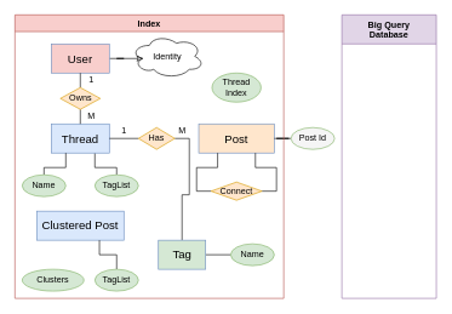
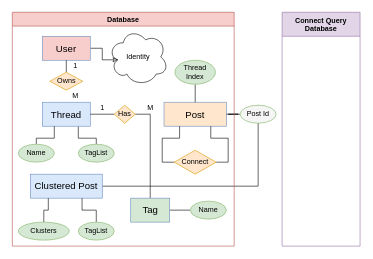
  <mxCell id="0" />
  <mxCell id="1" parent="0" />
  <mxCell id="2" style="edgeStyle=orthogonalEdgeStyle;rounded=0;orthogonalLoop=1;jettySize=auto;html=1;exitX=1;exitY=0.5;exitDx=0;exitDy=0;entryX=0.16;entryY=0.55;entryDx=0;entryDy=0;entryPerimeter=0;endArrow=classic;endFill=0;fontSize=12;" edge="1" parent="1" source="3" target="38"><mxGeometry relative="1" as="geometry" /></mxCell>
  <mxCell id="3" value="User" style="rounded=0;whiteSpace=wrap;html=1;fontStyle=0;fontSize=16;fillColor=#f8cecc;strokeColor=#6c8ebf;" vertex="1" parent="1"><mxGeometry x="70" y="60" width="80" height="40" as="geometry" /></mxCell>
  <mxCell id="4" style="edgeStyle=orthogonalEdgeStyle;rounded=0;orthogonalLoop=1;jettySize=auto;html=1;exitX=0.75;exitY=1;exitDx=0;exitDy=0;entryX=0.5;entryY=0;entryDx=0;entryDy=0;endArrow=none;endFill=0;fontSize=12;" edge="1" parent="1" source="5" target="34"><mxGeometry relative="1" as="geometry" /></mxCell>
  <mxCell id="5" value="Thread" style="rounded=0;whiteSpace=wrap;html=1;fontStyle=0;fontSize=16;fillColor=#dae8fc;strokeColor=#6c8ebf;" vertex="1" parent="1"><mxGeometry x="70" y="170" width="80" height="40" as="geometry" /></mxCell>
  <mxCell id="6" value="Post" style="rounded=0;whiteSpace=wrap;html=1;fontStyle=0;fontSize=16;fillColor=#ffe6cc;strokeColor=#6c8ebf;" vertex="1" parent="1"><mxGeometry x="273" y="170" width="104" height="40" as="geometry" /></mxCell>
  <mxCell id="7" style="edgeStyle=orthogonalEdgeStyle;rounded=0;orthogonalLoop=1;jettySize=auto;html=1;exitX=1;exitY=0.5;exitDx=0;exitDy=0;endArrow=none;endFill=0;fontSize=12;" edge="1" parent="1" source="9" target="27"><mxGeometry relative="1" as="geometry" /></mxCell>
  <mxCell id="8" style="edgeStyle=orthogonalEdgeStyle;rounded=0;orthogonalLoop=1;jettySize=auto;html=1;exitX=0;exitY=0.5;exitDx=0;exitDy=0;entryX=1;entryY=0.5;entryDx=0;entryDy=0;endArrow=none;endFill=0;fontSize=12;" edge="1" parent="1" source="9" target="5"><mxGeometry relative="1" as="geometry" /></mxCell>
- <mxCell id="9" value="&lt;font style=&quot;font-size: 12px;&quot;&gt;Has&lt;/font&gt;" style="shape=rhombus;perimeter=rhombusPerimeter;whiteSpace=wrap;html=1;align=center;fontSize=12;fillColor=#ffe6cc;strokeColor=#d79b00;" vertex="1" parent="1"><mxGeometry x="190" y="175" width="50" height="30" as="geometry" /></mxCell>
+ <mxCell id="9" value="&lt;font style=&quot;font-size: 12px;&quot;&gt;Has&lt;/font&gt;" style="shape=rhombus;perimeter=rhombusPerimeter;whiteSpace=wrap;html=1;align=center;fontSize=12;fillColor=#ffe6cc;strokeColor=#d79b00;" vertex="1" parent="1"><mxGeometry x="190" y="175" width="35" height="30" as="geometry" /></mxCell>
  <mxCell id="10" value="1" style="text;html=1;align=center;verticalAlign=middle;resizable=0;points=[];autosize=1;fontSize=12;" vertex="1" parent="1"><mxGeometry x="160" y="170" width="20" height="20" as="geometry" /></mxCell>
  <mxCell id="11" value="M" style="text;html=1;align=center;verticalAlign=middle;resizable=0;points=[];autosize=1;fontSize=12;" vertex="1" parent="1"><mxGeometry x="240" y="170" width="20" height="20" as="geometry" /></mxCell>
  <mxCell id="12" style="edgeStyle=orthogonalEdgeStyle;rounded=0;orthogonalLoop=1;jettySize=auto;html=1;exitX=1;exitY=0.5;exitDx=0;exitDy=0;entryX=0.75;entryY=1;entryDx=0;entryDy=0;endArrow=none;endFill=0;fontSize=12;" edge="1" parent="1" source="14" target="6"><mxGeometry relative="1" as="geometry" /></mxCell>
  <mxCell id="13" style="edgeStyle=orthogonalEdgeStyle;rounded=0;orthogonalLoop=1;jettySize=auto;html=1;exitX=0;exitY=0.5;exitDx=0;exitDy=0;entryX=0.25;entryY=1;entryDx=0;entryDy=0;endArrow=none;endFill=0;fontSize=12;" edge="1" parent="1" source="14" target="6"><mxGeometry relative="1" as="geometry" /></mxCell>
- <mxCell id="14" value="&lt;div&gt;&lt;font style=&quot;font-size: 12px&quot;&gt;Connect&lt;/font&gt;&lt;/div&gt;" style="shape=rhombus;perimeter=rhombusPerimeter;whiteSpace=wrap;html=1;align=center;fontSize=12;fillColor=#ffe6cc;strokeColor=#d79b00;" vertex="1" parent="1"><mxGeometry x="290" y="250" width="70" height="25" as="geometry" /></mxCell>
+ <mxCell id="14" value="&lt;div&gt;&lt;font style=&quot;font-size: 12px&quot;&gt;Connect&lt;/font&gt;&lt;/div&gt;" style="shape=rhombus;perimeter=rhombusPerimeter;whiteSpace=wrap;html=1;align=center;fontSize=12;fillColor=#ffe6cc;strokeColor=#d79b00;" vertex="1" parent="1"><mxGeometry x="290" y="250" width="70" height="40" as="geometry" /></mxCell>
  <mxCell id="15" style="edgeStyle=orthogonalEdgeStyle;rounded=0;orthogonalLoop=1;jettySize=auto;html=1;exitX=0.5;exitY=0;exitDx=0;exitDy=0;entryX=0.5;entryY=1;entryDx=0;entryDy=0;endArrow=none;endFill=0;fontSize=16;" edge="1" parent="1" source="17" target="3"><mxGeometry relative="1" as="geometry" /></mxCell>
- <mxCell id="16" style="edgeStyle=orthogonalEdgeStyle;rounded=0;orthogonalLoop=1;jettySize=auto;html=1;exitX=0.5;exitY=1;exitDx=0;exitDy=0;entryX=0.5;entryY=0;entryDx=0;entryDy=0;endArrow=none;endFill=0;fontSize=16;" edge="1" parent="1" source="17" target="5"><mxGeometry relative="1" as="geometry" /></mxCell>
  <mxCell id="17" value="&lt;font style=&quot;font-size: 12px;&quot;&gt;Owns&lt;/font&gt;" style="shape=rhombus;perimeter=rhombusPerimeter;whiteSpace=wrap;html=1;align=center;fontSize=12;fillColor=#ffe6cc;strokeColor=#d79b00;" vertex="1" parent="1"><mxGeometry x="82.5" y="120" width="55" height="30" as="geometry" /></mxCell>
  <mxCell id="18" value="1" style="text;html=1;align=center;verticalAlign=middle;resizable=0;points=[];autosize=1;fontSize=12;" vertex="1" parent="1"><mxGeometry x="115" y="100" width="20" height="20" as="geometry" /></mxCell>
  <mxCell id="19" value="M" style="text;html=1;align=center;verticalAlign=middle;resizable=0;points=[];autosize=1;fontSize=12;" vertex="1" parent="1"><mxGeometry x="115" y="150" width="20" height="20" as="geometry" /></mxCell>
  <mxCell id="20" style="edgeStyle=orthogonalEdgeStyle;rounded=0;orthogonalLoop=1;jettySize=auto;html=1;entryX=1;entryY=0.5;entryDx=0;entryDy=0;endArrow=none;endFill=0;fontSize=16;" edge="1" parent="1" source="22" target="6"><mxGeometry relative="1" as="geometry" /></mxCell>
+ <mxCell id="21" style="edgeStyle=orthogonalEdgeStyle;rounded=0;orthogonalLoop=1;jettySize=auto;html=1;exitX=0.5;exitY=0;exitDx=0;exitDy=0;entryX=1;entryY=0.5;entryDx=0;entryDy=0;endArrow=none;endFill=0;fontSize=12;" edge="1" parent="1" source="22" target="25"><mxGeometry relative="1" as="geometry"><Array as="points"><mxPoint x="430" y="310" /></Array></mxGeometry></mxCell>
  <mxCell id="22" value="&lt;font style=&quot;font-size: 12px;&quot;&gt;Post Id&lt;br style=&quot;font-size: 12px;&quot;&gt;&lt;/font&gt;" style="ellipse;whiteSpace=wrap;html=1;align=center;fontSize=12;fillColor=#f5f5f5;strokeColor=#82b366;" vertex="1" parent="1"><mxGeometry x="400" y="175" width="60" height="30" as="geometry" /></mxCell>
- <mxCell id="23" value="Index" style="swimlane;fillColor=#f8cecc;fontSize=12;strokeColor=#b85450;" vertex="1" parent="1"><mxGeometry x="20" y="20" width="370" height="390" as="geometry" /></mxCell>
- <mxCell id="24" value="Big Query&#10;Database" style="swimlane;fillColor=#e1d5e7;fontSize=12;startSize=40;strokeColor=#9673a6;" vertex="1" parent="1"><mxGeometry x="470" y="20" width="130" height="390" as="geometry" /></mxCell>
+ <mxCell id="23" value="Database" style="swimlane;fillColor=#f8cecc;fontSize=12;strokeColor=#b85450;" vertex="1" parent="1"><mxGeometry x="20" y="20" width="370" height="390" as="geometry" /></mxCell>
+ <mxCell id="24" value="Connect Query&#10;Database" style="swimlane;fillColor=#e1d5e7;fontSize=12;startSize=40;strokeColor=#9673a6;" vertex="1" parent="1"><mxGeometry x="470" y="20" width="130" height="390" as="geometry" /></mxCell>
  <mxCell id="25" value="Clustered Post" style="rounded=0;whiteSpace=wrap;html=1;fontStyle=0;fontSize=16;fillColor=#dae8fc;strokeColor=#6c8ebf;" vertex="1" parent="1"><mxGeometry x="50" y="290" width="120" height="40" as="geometry" /></mxCell>
  <mxCell id="26" style="edgeStyle=orthogonalEdgeStyle;rounded=0;orthogonalLoop=1;jettySize=auto;html=1;exitX=1;exitY=0.5;exitDx=0;exitDy=0;entryX=0;entryY=0.5;entryDx=0;entryDy=0;endArrow=none;endFill=0;fontSize=12;" edge="1" parent="1" source="27" target="37"><mxGeometry relative="1" as="geometry" /></mxCell>
  <mxCell id="27" value="Tag" style="rounded=0;whiteSpace=wrap;html=1;fontStyle=0;fontSize=16;fillColor=#d5e8d4;strokeColor=#6c8ebf;" vertex="1" parent="1"><mxGeometry x="217.5" y="330" width="65" height="40" as="geometry" /></mxCell>
  <mxCell id="28" style="edgeStyle=orthogonalEdgeStyle;rounded=0;orthogonalLoop=1;jettySize=auto;html=1;exitX=0.5;exitY=0;exitDx=0;exitDy=0;entryX=0.719;entryY=1;entryDx=0;entryDy=0;entryPerimeter=0;endArrow=none;endFill=0;fontSize=12;" edge="1" parent="1" source="29" target="25"><mxGeometry relative="1" as="geometry" /></mxCell>
  <mxCell id="29" value="TagList" style="ellipse;whiteSpace=wrap;html=1;align=center;fontSize=12;fillColor=#d5e8d4;strokeColor=#82b366;" vertex="1" parent="1"><mxGeometry x="130" y="370" width="60" height="30" as="geometry" /></mxCell>
+ <mxCell id="30" style="edgeStyle=orthogonalEdgeStyle;rounded=0;orthogonalLoop=1;jettySize=auto;html=1;exitX=0.5;exitY=0;exitDx=0;exitDy=0;entryX=0.25;entryY=1;entryDx=0;entryDy=0;endArrow=none;endFill=0;fontSize=12;" edge="1" parent="1" source="31" target="25"><mxGeometry relative="1" as="geometry" /></mxCell>
  <mxCell id="31" value="Clusters" style="ellipse;whiteSpace=wrap;html=1;align=center;fontSize=12;fillColor=#d5e8d4;strokeColor=#82b366;" vertex="1" parent="1"><mxGeometry x="30" y="370" width="85" height="30" as="geometry" /></mxCell>
+ <mxCell id="32" style="edgeStyle=orthogonalEdgeStyle;rounded=0;orthogonalLoop=1;jettySize=auto;html=1;exitX=0.5;exitY=1;exitDx=0;exitDy=0;entryX=0.5;entryY=0;entryDx=0;entryDy=0;endArrow=none;endFill=0;fontSize=12;" edge="1" parent="1" source="33" target="6"><mxGeometry relative="1" as="geometry" /></mxCell>
  <mxCell id="33" value="Thread Index" style="ellipse;whiteSpace=wrap;html=1;align=center;fontSize=12;fillColor=#d5e8d4;strokeColor=#82b366;" vertex="1" parent="1"><mxGeometry x="291.25" y="100" width="67.5" height="40" as="geometry" /></mxCell>
  <mxCell id="34" value="TagList" style="ellipse;whiteSpace=wrap;html=1;align=center;fontSize=12;fillColor=#d5e8d4;strokeColor=#82b366;" vertex="1" parent="1"><mxGeometry x="130" y="240" width="60" height="30" as="geometry" /></mxCell>
  <mxCell id="35" style="edgeStyle=orthogonalEdgeStyle;rounded=0;orthogonalLoop=1;jettySize=auto;html=1;exitX=0.5;exitY=0;exitDx=0;exitDy=0;entryX=0.25;entryY=1;entryDx=0;entryDy=0;endArrow=none;endFill=0;fontSize=12;" edge="1" parent="1" source="36" target="5"><mxGeometry relative="1" as="geometry"><Array as="points"><mxPoint x="60" y="230" /><mxPoint x="90" y="230" /></Array></mxGeometry></mxCell>
  <mxCell id="36" value="Name" style="ellipse;whiteSpace=wrap;html=1;align=center;fontSize=12;fillColor=#d5e8d4;strokeColor=#82b366;" vertex="1" parent="1"><mxGeometry x="30" y="240" width="60" height="30" as="geometry" /></mxCell>
  <mxCell id="37" value="Name" style="ellipse;whiteSpace=wrap;html=1;align=center;fontSize=12;fillColor=#d5e8d4;strokeColor=#82b366;" vertex="1" parent="1"><mxGeometry x="317" y="335" width="60" height="30" as="geometry" /></mxCell>
- <mxCell id="38" value="Identity" style="ellipse;shape=cloud;whiteSpace=wrap;html=1;align=center;fillColor=none;gradientColor=none;fontSize=12;" vertex="1" parent="1"><mxGeometry x="180" y="47" width="100" height="60" as="geometry" /></mxCell>
+ <mxCell id="38" value="Identity" style="ellipse;shape=cloud;whiteSpace=wrap;html=1;align=center;fillColor=none;gradientColor=none;fontSize=12;" vertex="1" parent="1"><mxGeometry x="180" y="47" width="100" height="95" as="geometry" /></mxCell>
